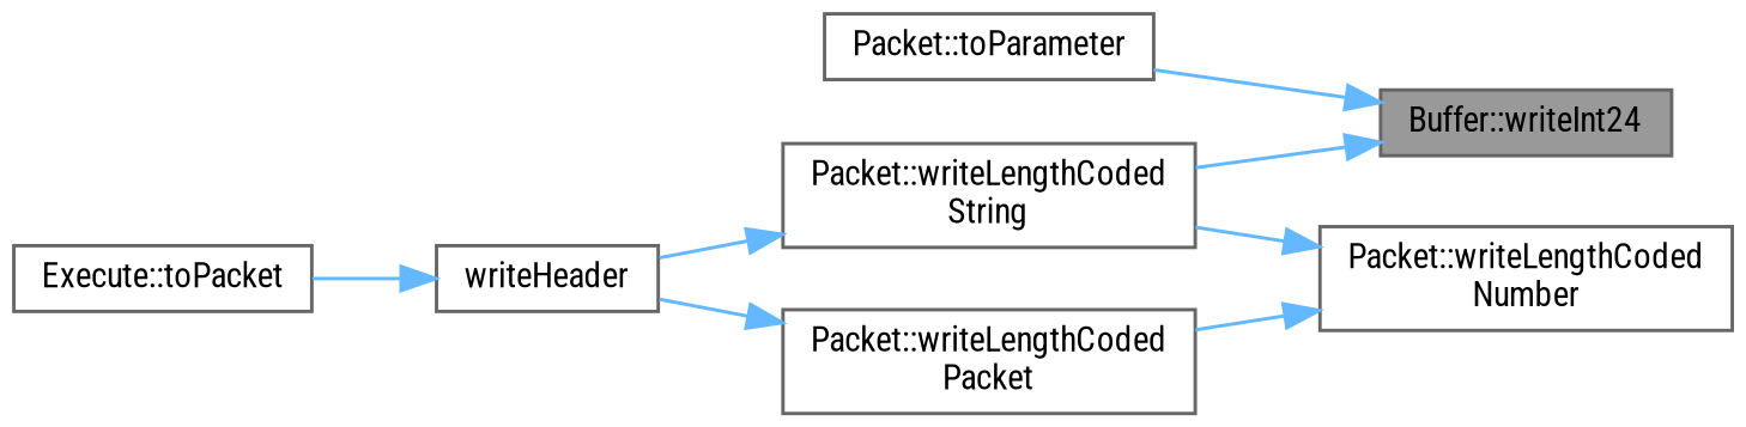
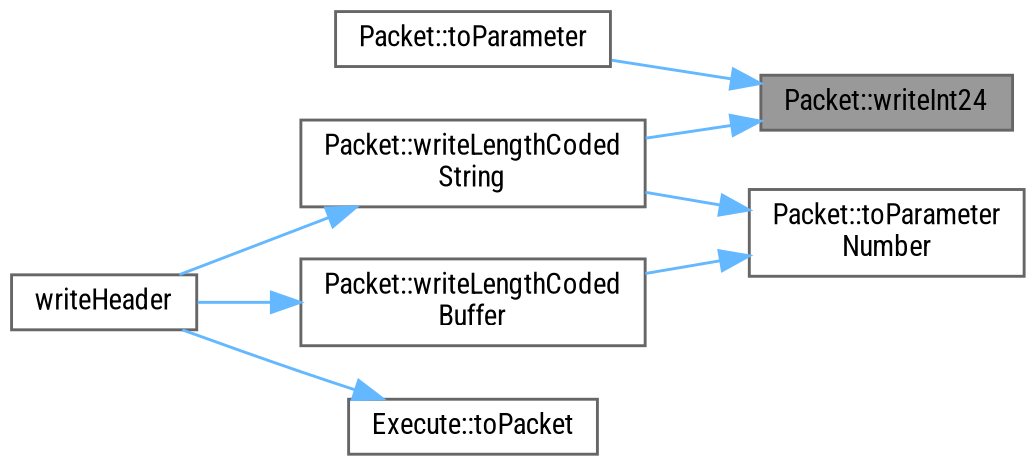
  digraph {
    fontname="Roboto Condensed"
    rankdir=RL
    node [color=grey40 fillcolor=white fontname="Roboto Condensed" fontsize=10 shape=box style=filled]
    edge [color=steelblue1 dir=back fontname="Roboto Condensed" fontsize=10 labelfontname=Helvetica labelfontsize=10 style=solid]
-   n1 [color=gray40 fillcolor=grey60 fontcolor=black height=0.2 label="Buffer::writeInt24" width=0.4]
+   n1 [color=gray40 fillcolor=grey60 fontcolor=black height=0.2 label="Packet::writeInt24" width=0.4]
    n2 [height=0.2 label="Packet::toParameter" width=0.4]
    n3 [height=0.2 label="Packet::writeLengthCoded\lString" width=0.4]
-   n4 [height=0.2 label="Packet::writeLengthCoded\lNumber" width=0.4]
-   n5 [height=0.2 label="Packet::writeLengthCoded\lPacket" width=0.4]
+   n4 [height=0.2 label="Packet::toParameter\lNumber" width=0.4]
+   n5 [height=0.2 label="Packet::writeLengthCoded\lBuffer" width=0.4]
    n6 [height=0.2 label=writeHeader width=0.4]
    n7 [height=0.2 label="Execute::toPacket" width=0.4]
    n1 -> n2
    n1 -> n3
    n3 -> n6
    n4 -> n3
    n4 -> n5
    n5 -> n6
-   n6 -> n7
+   n7 -> n6
  }
